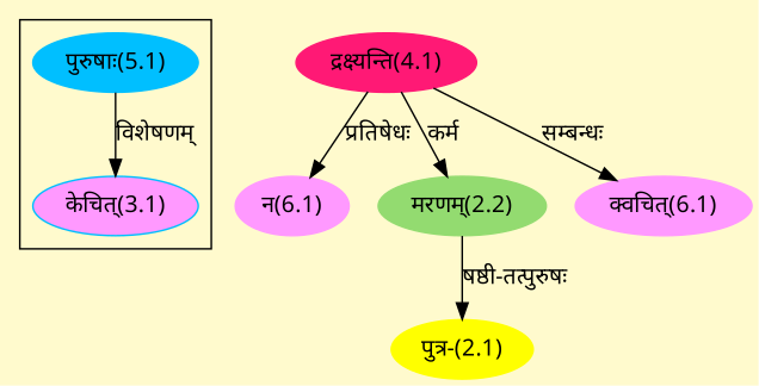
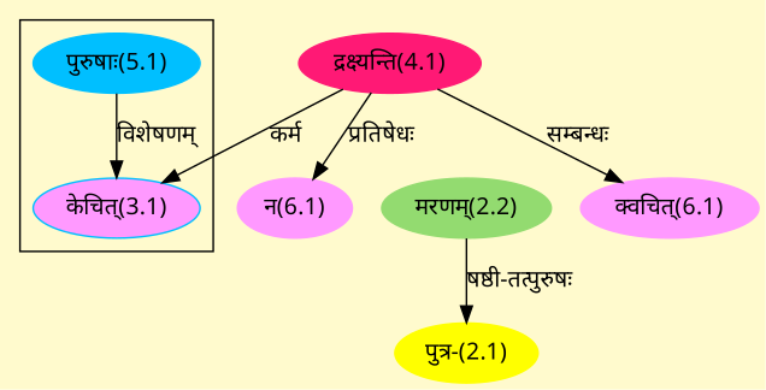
  digraph {
    bgcolor=lemonchiffon1
    compound=true
    fontname="Noto Sans"
    rankdir=BT
    node [color="#00BFFF" fontname="Noto Sans" style=filled]
    edge [dir=back fontname="Noto Sans"]
    n1 [fillcolor="#FF99FF" label="केचित्(3.1)"]
    n2 [label="पुरुषाः(5.1)"]
    n3 [color="#FF1975" label="द्रक्ष्यन्ति(4.1)"]
    n4 [color="#FF99FF" label="न(6.1)"]
    n5 [color="#FFFF00" label="पुत्र-(2.1)"]
    n6 [color="#93DB70" label="मरणम्(2.2)"]
    n7 [color="#FF99FF" label="क्वचित्(6.1)"]
    subgraph cluster_1 {
      n1
      n2
    }
    n1 -> n2 [label="विशेषणम्"]
    n4 -> n3 [label="प्रतिषेधः"]
    n5 -> n6 [label="षष्ठी-तत्पुरुषः"]
-   n6 -> n3 [label="कर्म"]
+   n1 -> n3 [label="कर्म"]
    n7 -> n3 [label="सम्बन्धः"]
  }
